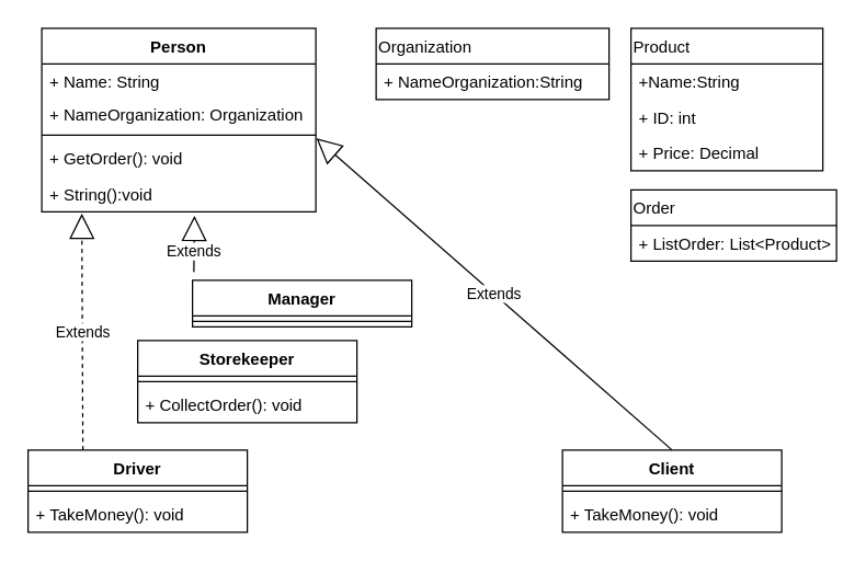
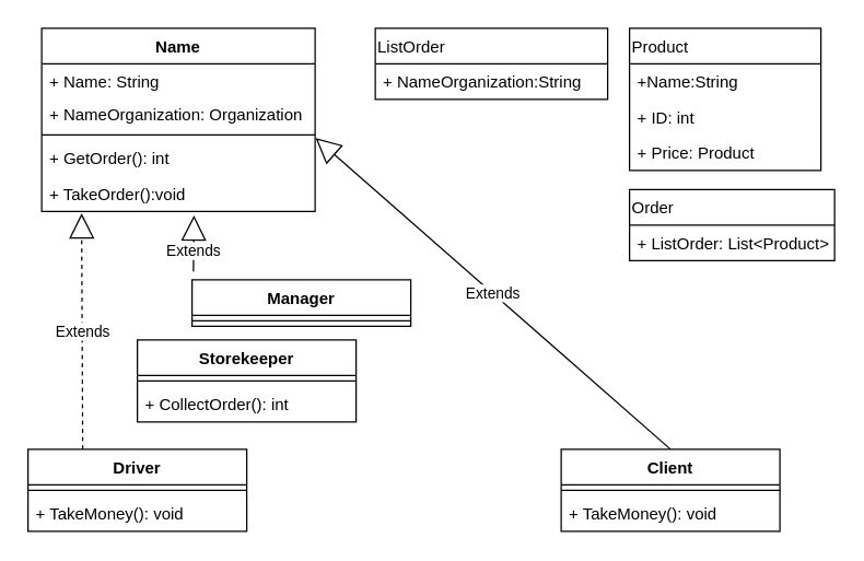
  <mxCell id="0" />
  <mxCell id="1" parent="0" />
  <mxCell id="2" value="Manager" style="swimlane;fontStyle=1;align=center;verticalAlign=top;childLayout=stackLayout;horizontal=1;startSize=26;horizontalStack=0;resizeParent=1;resizeParentMax=0;resizeLast=0;collapsible=1;marginBottom=0;" vertex="1" parent="1"><mxGeometry x="140" y="204" width="160" height="34" as="geometry"><mxRectangle x="90" y="120" width="100" height="26" as="alternateBounds" /></mxGeometry></mxCell>
  <mxCell id="3" value="" style="line;strokeWidth=1;fillColor=none;align=left;verticalAlign=middle;spacingTop=-1;spacingLeft=3;spacingRight=3;rotatable=0;labelPosition=right;points=[];portConstraint=eastwest;" vertex="1" parent="2"><mxGeometry y="26" width="160" height="8" as="geometry" /></mxCell>
- <mxCell id="4" value="Person" style="swimlane;fontStyle=1;align=center;verticalAlign=top;childLayout=stackLayout;horizontal=1;startSize=26;horizontalStack=0;resizeParent=1;resizeParentMax=0;resizeLast=0;collapsible=1;marginBottom=0;" vertex="1" parent="1"><mxGeometry x="30" y="20" width="200" height="134" as="geometry" /></mxCell>
+ <mxCell id="4" value="Name" style="swimlane;fontStyle=1;align=center;verticalAlign=top;childLayout=stackLayout;horizontal=1;startSize=26;horizontalStack=0;resizeParent=1;resizeParentMax=0;resizeLast=0;collapsible=1;marginBottom=0;" vertex="1" parent="1"><mxGeometry x="30" y="20" width="200" height="134" as="geometry" /></mxCell>
  <mxCell id="5" value="+ Name: String" style="text;strokeColor=none;fillColor=none;align=left;verticalAlign=top;spacingLeft=4;spacingRight=4;overflow=hidden;rotatable=0;points=[[0,0.5],[1,0.5]];portConstraint=eastwest;" vertex="1" parent="4"><mxGeometry y="26" width="200" height="24" as="geometry" /></mxCell>
  <mxCell id="6" value="+ NameOrganization: Organization" style="text;strokeColor=none;fillColor=none;align=left;verticalAlign=top;spacingLeft=4;spacingRight=4;overflow=hidden;rotatable=0;points=[[0,0.5],[1,0.5]];portConstraint=eastwest;" vertex="1" parent="4"><mxGeometry y="50" width="200" height="24" as="geometry" /></mxCell>
  <mxCell id="7" value="" style="line;strokeWidth=1;fillColor=none;align=left;verticalAlign=middle;spacingTop=-1;spacingLeft=3;spacingRight=3;rotatable=0;labelPosition=right;points=[];portConstraint=eastwest;" vertex="1" parent="4"><mxGeometry y="74" width="200" height="8" as="geometry" /></mxCell>
- <mxCell id="8" value="+ GetOrder(): void" style="text;strokeColor=none;fillColor=none;align=left;verticalAlign=top;spacingLeft=4;spacingRight=4;overflow=hidden;rotatable=0;points=[[0,0.5],[1,0.5]];portConstraint=eastwest;" vertex="1" parent="4"><mxGeometry y="82" width="200" height="26" as="geometry" /></mxCell>
- <mxCell id="9" value="+ String():void" style="text;strokeColor=none;fillColor=none;align=left;verticalAlign=top;spacingLeft=4;spacingRight=4;overflow=hidden;rotatable=0;points=[[0,0.5],[1,0.5]];portConstraint=eastwest;" vertex="1" parent="4"><mxGeometry y="108" width="200" height="26" as="geometry" /></mxCell>
- <mxCell id="10" value="Organization" style="swimlane;fontStyle=0;childLayout=stackLayout;horizontal=1;startSize=26;fillColor=none;horizontalStack=0;resizeParent=1;resizeParentMax=0;resizeLast=0;collapsible=1;marginBottom=0;align=left;verticalAlign=top;" vertex="1" parent="1"><mxGeometry x="274" y="20" width="170" height="52" as="geometry" /></mxCell>
+ <mxCell id="8" value="+ GetOrder(): int" style="text;strokeColor=none;fillColor=none;align=left;verticalAlign=top;spacingLeft=4;spacingRight=4;overflow=hidden;rotatable=0;points=[[0,0.5],[1,0.5]];portConstraint=eastwest;" vertex="1" parent="4"><mxGeometry y="82" width="200" height="26" as="geometry" /></mxCell>
+ <mxCell id="9" value="+ TakeOrder():void" style="text;strokeColor=none;fillColor=none;align=left;verticalAlign=top;spacingLeft=4;spacingRight=4;overflow=hidden;rotatable=0;points=[[0,0.5],[1,0.5]];portConstraint=eastwest;" vertex="1" parent="4"><mxGeometry y="108" width="200" height="26" as="geometry" /></mxCell>
+ <mxCell id="10" value="ListOrder" style="swimlane;fontStyle=0;childLayout=stackLayout;horizontal=1;startSize=26;fillColor=none;horizontalStack=0;resizeParent=1;resizeParentMax=0;resizeLast=0;collapsible=1;marginBottom=0;align=left;verticalAlign=top;" vertex="1" parent="1"><mxGeometry x="274" y="20" width="170" height="52" as="geometry" /></mxCell>
  <mxCell id="11" value="+ NameOrganization:String" style="text;strokeColor=none;fillColor=none;align=left;verticalAlign=top;spacingLeft=4;spacingRight=4;overflow=hidden;rotatable=0;points=[[0,0.5],[1,0.5]];portConstraint=eastwest;" vertex="1" parent="10"><mxGeometry y="26" width="170" height="26" as="geometry" /></mxCell>
  <mxCell id="12" value="Client" style="swimlane;fontStyle=1;align=center;verticalAlign=top;childLayout=stackLayout;horizontal=1;startSize=26;horizontalStack=0;resizeParent=1;resizeParentMax=0;resizeLast=0;collapsible=1;marginBottom=0;fillColor=none;gradientColor=none;" vertex="1" parent="1"><mxGeometry x="410" y="328" width="160" height="60" as="geometry" /></mxCell>
  <mxCell id="13" value="" style="line;strokeWidth=1;fillColor=none;align=left;verticalAlign=middle;spacingTop=-1;spacingLeft=3;spacingRight=3;rotatable=0;labelPosition=right;points=[];portConstraint=eastwest;" vertex="1" parent="12"><mxGeometry y="26" width="160" height="8" as="geometry" /></mxCell>
  <mxCell id="14" value="+ TakeMoney(): void" style="text;strokeColor=none;fillColor=none;align=left;verticalAlign=top;spacingLeft=4;spacingRight=4;overflow=hidden;rotatable=0;points=[[0,0.5],[1,0.5]];portConstraint=eastwest;" vertex="1" parent="12"><mxGeometry y="34" width="160" height="26" as="geometry" /></mxCell>
  <mxCell id="15" value="Storekeeper" style="swimlane;fontStyle=1;align=center;verticalAlign=top;childLayout=stackLayout;horizontal=1;startSize=26;horizontalStack=0;resizeParent=1;resizeParentMax=0;resizeLast=0;collapsible=1;marginBottom=0;fillColor=none;gradientColor=none;" vertex="1" parent="1"><mxGeometry x="100" y="248" width="160" height="60" as="geometry" /></mxCell>
  <mxCell id="16" value="" style="line;strokeWidth=1;fillColor=none;align=left;verticalAlign=middle;spacingTop=-1;spacingLeft=3;spacingRight=3;rotatable=0;labelPosition=right;points=[];portConstraint=eastwest;" vertex="1" parent="15"><mxGeometry y="26" width="160" height="8" as="geometry" /></mxCell>
- <mxCell id="17" value="+ CollectOrder(): void" style="text;strokeColor=none;fillColor=none;align=left;verticalAlign=top;spacingLeft=4;spacingRight=4;overflow=hidden;rotatable=0;points=[[0,0.5],[1,0.5]];portConstraint=eastwest;" vertex="1" parent="15"><mxGeometry y="34" width="160" height="26" as="geometry" /></mxCell>
+ <mxCell id="17" value="+ CollectOrder(): int" style="text;strokeColor=none;fillColor=none;align=left;verticalAlign=top;spacingLeft=4;spacingRight=4;overflow=hidden;rotatable=0;points=[[0,0.5],[1,0.5]];portConstraint=eastwest;" vertex="1" parent="15"><mxGeometry y="34" width="160" height="26" as="geometry" /></mxCell>
  <mxCell id="18" value="Driver" style="swimlane;fontStyle=1;align=center;verticalAlign=top;childLayout=stackLayout;horizontal=1;startSize=26;horizontalStack=0;resizeParent=1;resizeParentMax=0;resizeLast=0;collapsible=1;marginBottom=0;fillColor=none;gradientColor=none;" vertex="1" parent="1"><mxGeometry x="20" y="328" width="160" height="60" as="geometry" /></mxCell>
  <mxCell id="19" value="" style="line;strokeWidth=1;fillColor=none;align=left;verticalAlign=middle;spacingTop=-1;spacingLeft=3;spacingRight=3;rotatable=0;labelPosition=right;points=[];portConstraint=eastwest;" vertex="1" parent="18"><mxGeometry y="26" width="160" height="8" as="geometry" /></mxCell>
  <mxCell id="20" value="+ TakeMoney(): void" style="text;strokeColor=none;fillColor=none;align=left;verticalAlign=top;spacingLeft=4;spacingRight=4;overflow=hidden;rotatable=0;points=[[0,0.5],[1,0.5]];portConstraint=eastwest;" vertex="1" parent="18"><mxGeometry y="34" width="160" height="26" as="geometry" /></mxCell>
  <mxCell id="21" value="Product" style="swimlane;fontStyle=0;childLayout=stackLayout;horizontal=1;startSize=26;fillColor=none;horizontalStack=0;resizeParent=1;resizeParentMax=0;resizeLast=0;collapsible=1;marginBottom=0;align=left;verticalAlign=top;" vertex="1" parent="1"><mxGeometry x="460" y="20" width="140" height="104" as="geometry" /></mxCell>
  <mxCell id="22" value="+Name:String" style="text;strokeColor=none;fillColor=none;align=left;verticalAlign=top;spacingLeft=4;spacingRight=4;overflow=hidden;rotatable=0;points=[[0,0.5],[1,0.5]];portConstraint=eastwest;" vertex="1" parent="21"><mxGeometry y="26" width="140" height="26" as="geometry" /></mxCell>
  <mxCell id="23" value="+ ID: int" style="text;strokeColor=none;fillColor=none;align=left;verticalAlign=top;spacingLeft=4;spacingRight=4;overflow=hidden;rotatable=0;points=[[0,0.5],[1,0.5]];portConstraint=eastwest;" vertex="1" parent="21"><mxGeometry y="52" width="140" height="26" as="geometry" /></mxCell>
- <mxCell id="24" value="+ Price: Decimal" style="text;strokeColor=none;fillColor=none;align=left;verticalAlign=top;spacingLeft=4;spacingRight=4;overflow=hidden;rotatable=0;points=[[0,0.5],[1,0.5]];portConstraint=eastwest;" vertex="1" parent="21"><mxGeometry y="78" width="140" height="26" as="geometry" /></mxCell>
+ <mxCell id="24" value="+ Price: Product" style="text;strokeColor=none;fillColor=none;align=left;verticalAlign=top;spacingLeft=4;spacingRight=4;overflow=hidden;rotatable=0;points=[[0,0.5],[1,0.5]];portConstraint=eastwest;" vertex="1" parent="21"><mxGeometry y="78" width="140" height="26" as="geometry" /></mxCell>
  <mxCell id="25" value="Order" style="swimlane;fontStyle=0;childLayout=stackLayout;horizontal=1;startSize=26;fillColor=none;horizontalStack=0;resizeParent=1;resizeParentMax=0;resizeLast=0;collapsible=1;marginBottom=0;align=left;verticalAlign=top;" vertex="1" parent="1"><mxGeometry x="460" y="138" width="150" height="52" as="geometry" /></mxCell>
  <mxCell id="26" value="+ ListOrder: List&lt;Product&gt;" style="text;strokeColor=none;fillColor=none;align=left;verticalAlign=top;spacingLeft=4;spacingRight=4;overflow=hidden;rotatable=0;points=[[0,0.5],[1,0.5]];portConstraint=eastwest;" vertex="1" parent="25"><mxGeometry y="26" width="150" height="26" as="geometry" /></mxCell>
  <mxCell id="27" value="Extends" style="endArrow=block;endSize=16;endFill=0;html=1;rounded=0;entryX=0.557;entryY=1.11;entryDx=0;entryDy=0;entryPerimeter=0;" edge="1" parent="1" target="9"><mxGeometry x="-0.25" width="160" relative="1" as="geometry"><mxPoint x="141" y="198" as="sourcePoint" /><mxPoint x="150" y="198" as="targetPoint" /><Array as="points" /><mxPoint as="offset" /></mxGeometry></mxCell>
  <mxCell id="28" value="Extends" style="endArrow=block;endSize=16;endFill=0;html=1;rounded=0;exitX=0.5;exitY=0;exitDx=0;exitDy=0;entryX=1.002;entryY=0.792;entryDx=0;entryDy=0;entryPerimeter=0;" edge="1" parent="1" source="12" target="7"><mxGeometry width="160" relative="1" as="geometry"><mxPoint x="230" y="198" as="sourcePoint" /><mxPoint x="390" y="198" as="targetPoint" /></mxGeometry></mxCell>
  <mxCell id="29" value="Extends" style="endArrow=block;endSize=16;endFill=0;html=1;rounded=0;exitX=0.25;exitY=0;exitDx=0;exitDy=0;entryX=0.146;entryY=1.049;entryDx=0;entryDy=0;entryPerimeter=0;dashed=1;" edge="1" parent="1" source="18" target="9"><mxGeometry width="160" relative="1" as="geometry"><mxPoint x="40" y="278" as="sourcePoint" /><mxPoint x="200" y="278" as="targetPoint" /></mxGeometry></mxCell>
